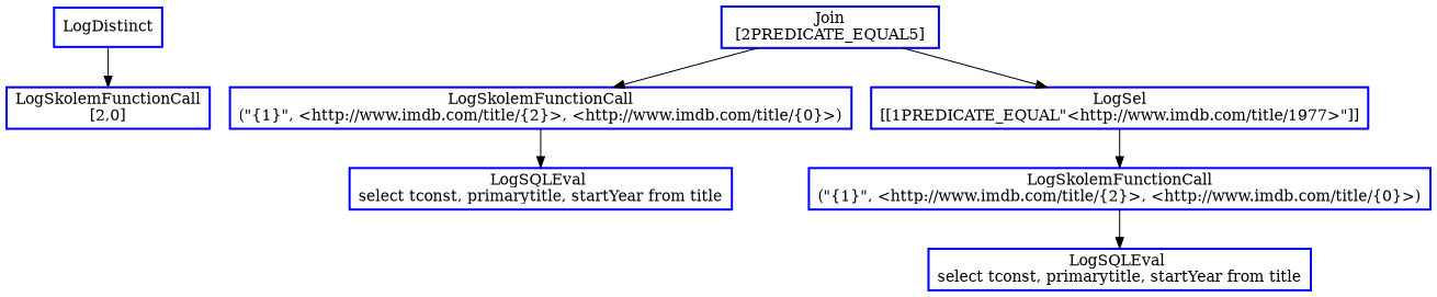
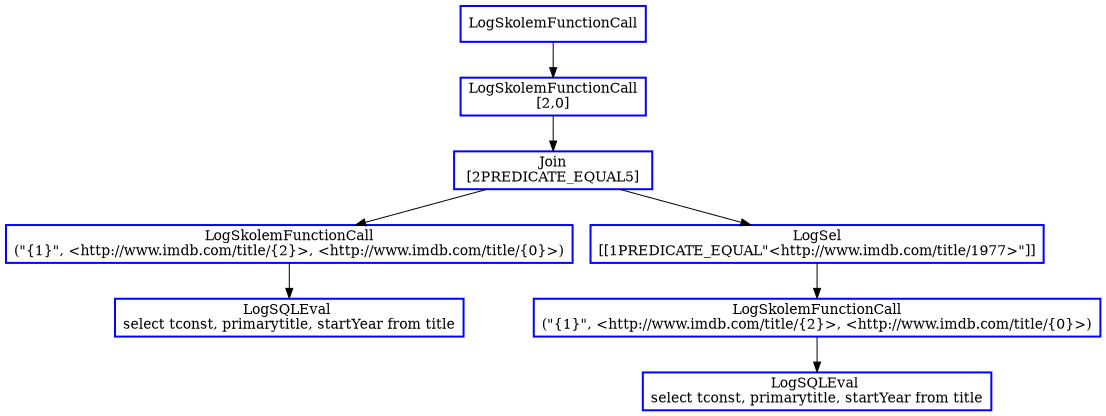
  digraph {
    node [color=blue fontcolor=black shape=rectangle style=bold]
-   n1 [label=LogDistinct]
+   n1 [label=LogSkolemFunctionCall]
    n2 [label="LogSkolemFunctionCall\n[2,0]"]
    n3 [label="Join\n [2PREDICATE_EQUAL5] "]
    n4 [label="LogSkolemFunctionCall\n(\"{1}\", <http://www.imdb.com/title/{2}>, <http://www.imdb.com/title/{0}>)"]
    n5 [label="LogSel\n[[1PREDICATE_EQUAL\"<http://www.imdb.com/title/1977>\"]]"]
    n6 [label="LogSQLEval \nselect tconst, primarytitle, startYear from title"]
    n7 [label="LogSkolemFunctionCall\n(\"{1}\", <http://www.imdb.com/title/{2}>, <http://www.imdb.com/title/{0}>)"]
    n8 [label="LogSQLEval \nselect tconst, primarytitle, startYear from title"]
    n1 -> n2
+   n2 -> n3
    n3 -> n4
    n3 -> n5
    n4 -> n6
    n5 -> n7
    n7 -> n8
  }
